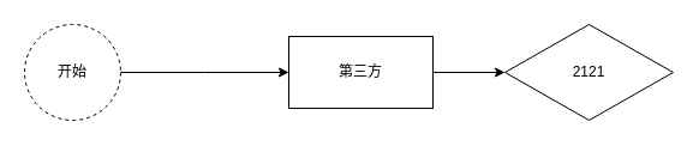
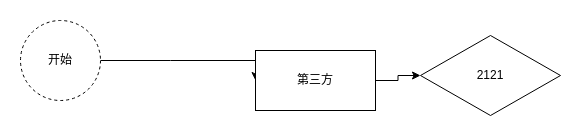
  <mxCell id="0" />
  <mxCell id="1" parent="0" />
  <mxCell id="2" style="edgeStyle=orthogonalEdgeStyle;rounded=0;orthogonalLoop=1;jettySize=auto;html=1;exitX=1;exitY=0.5;exitDx=0;exitDy=0;entryX=0;entryY=0.5;entryDx=0;entryDy=0;" edge="1" parent="1" source="3" target="5"><mxGeometry relative="1" as="geometry"><Array as="points"><mxPoint x="170" y="60" /><mxPoint x="170" y="60" /></Array></mxGeometry></mxCell>
  <mxCell id="3" value="开始" style="ellipse;whiteSpace=wrap;html=1;aspect=fixed;dashed=1;" vertex="1" parent="1"><mxGeometry x="20" y="20" width="80" height="80" as="geometry" /></mxCell>
  <mxCell id="4" value="" style="edgeStyle=orthogonalEdgeStyle;rounded=0;orthogonalLoop=1;jettySize=auto;html=1;" edge="1" parent="1" source="5" target="6"><mxGeometry relative="1" as="geometry" /></mxCell>
- <mxCell id="5" value="第三方" style="rounded=0;whiteSpace=wrap;html=1;" vertex="1" parent="1"><mxGeometry x="240" y="30" width="120" height="60" as="geometry" /></mxCell>
- <mxCell id="6" value="2121" style="rhombus;whiteSpace=wrap;html=1;" vertex="1" parent="1"><mxGeometry x="420" y="20" width="140" height="80" as="geometry" /></mxCell>
+ <mxCell id="5" value="第三方" style="rounded=0;whiteSpace=wrap;html=1;" vertex="1" parent="1"><mxGeometry x="255" y="50" width="120" height="60" as="geometry" /></mxCell>
+ <mxCell id="6" value="2121" style="rhombus;whiteSpace=wrap;html=1;" vertex="1" parent="1"><mxGeometry x="420" y="35" width="140" height="80" as="geometry" /></mxCell>
